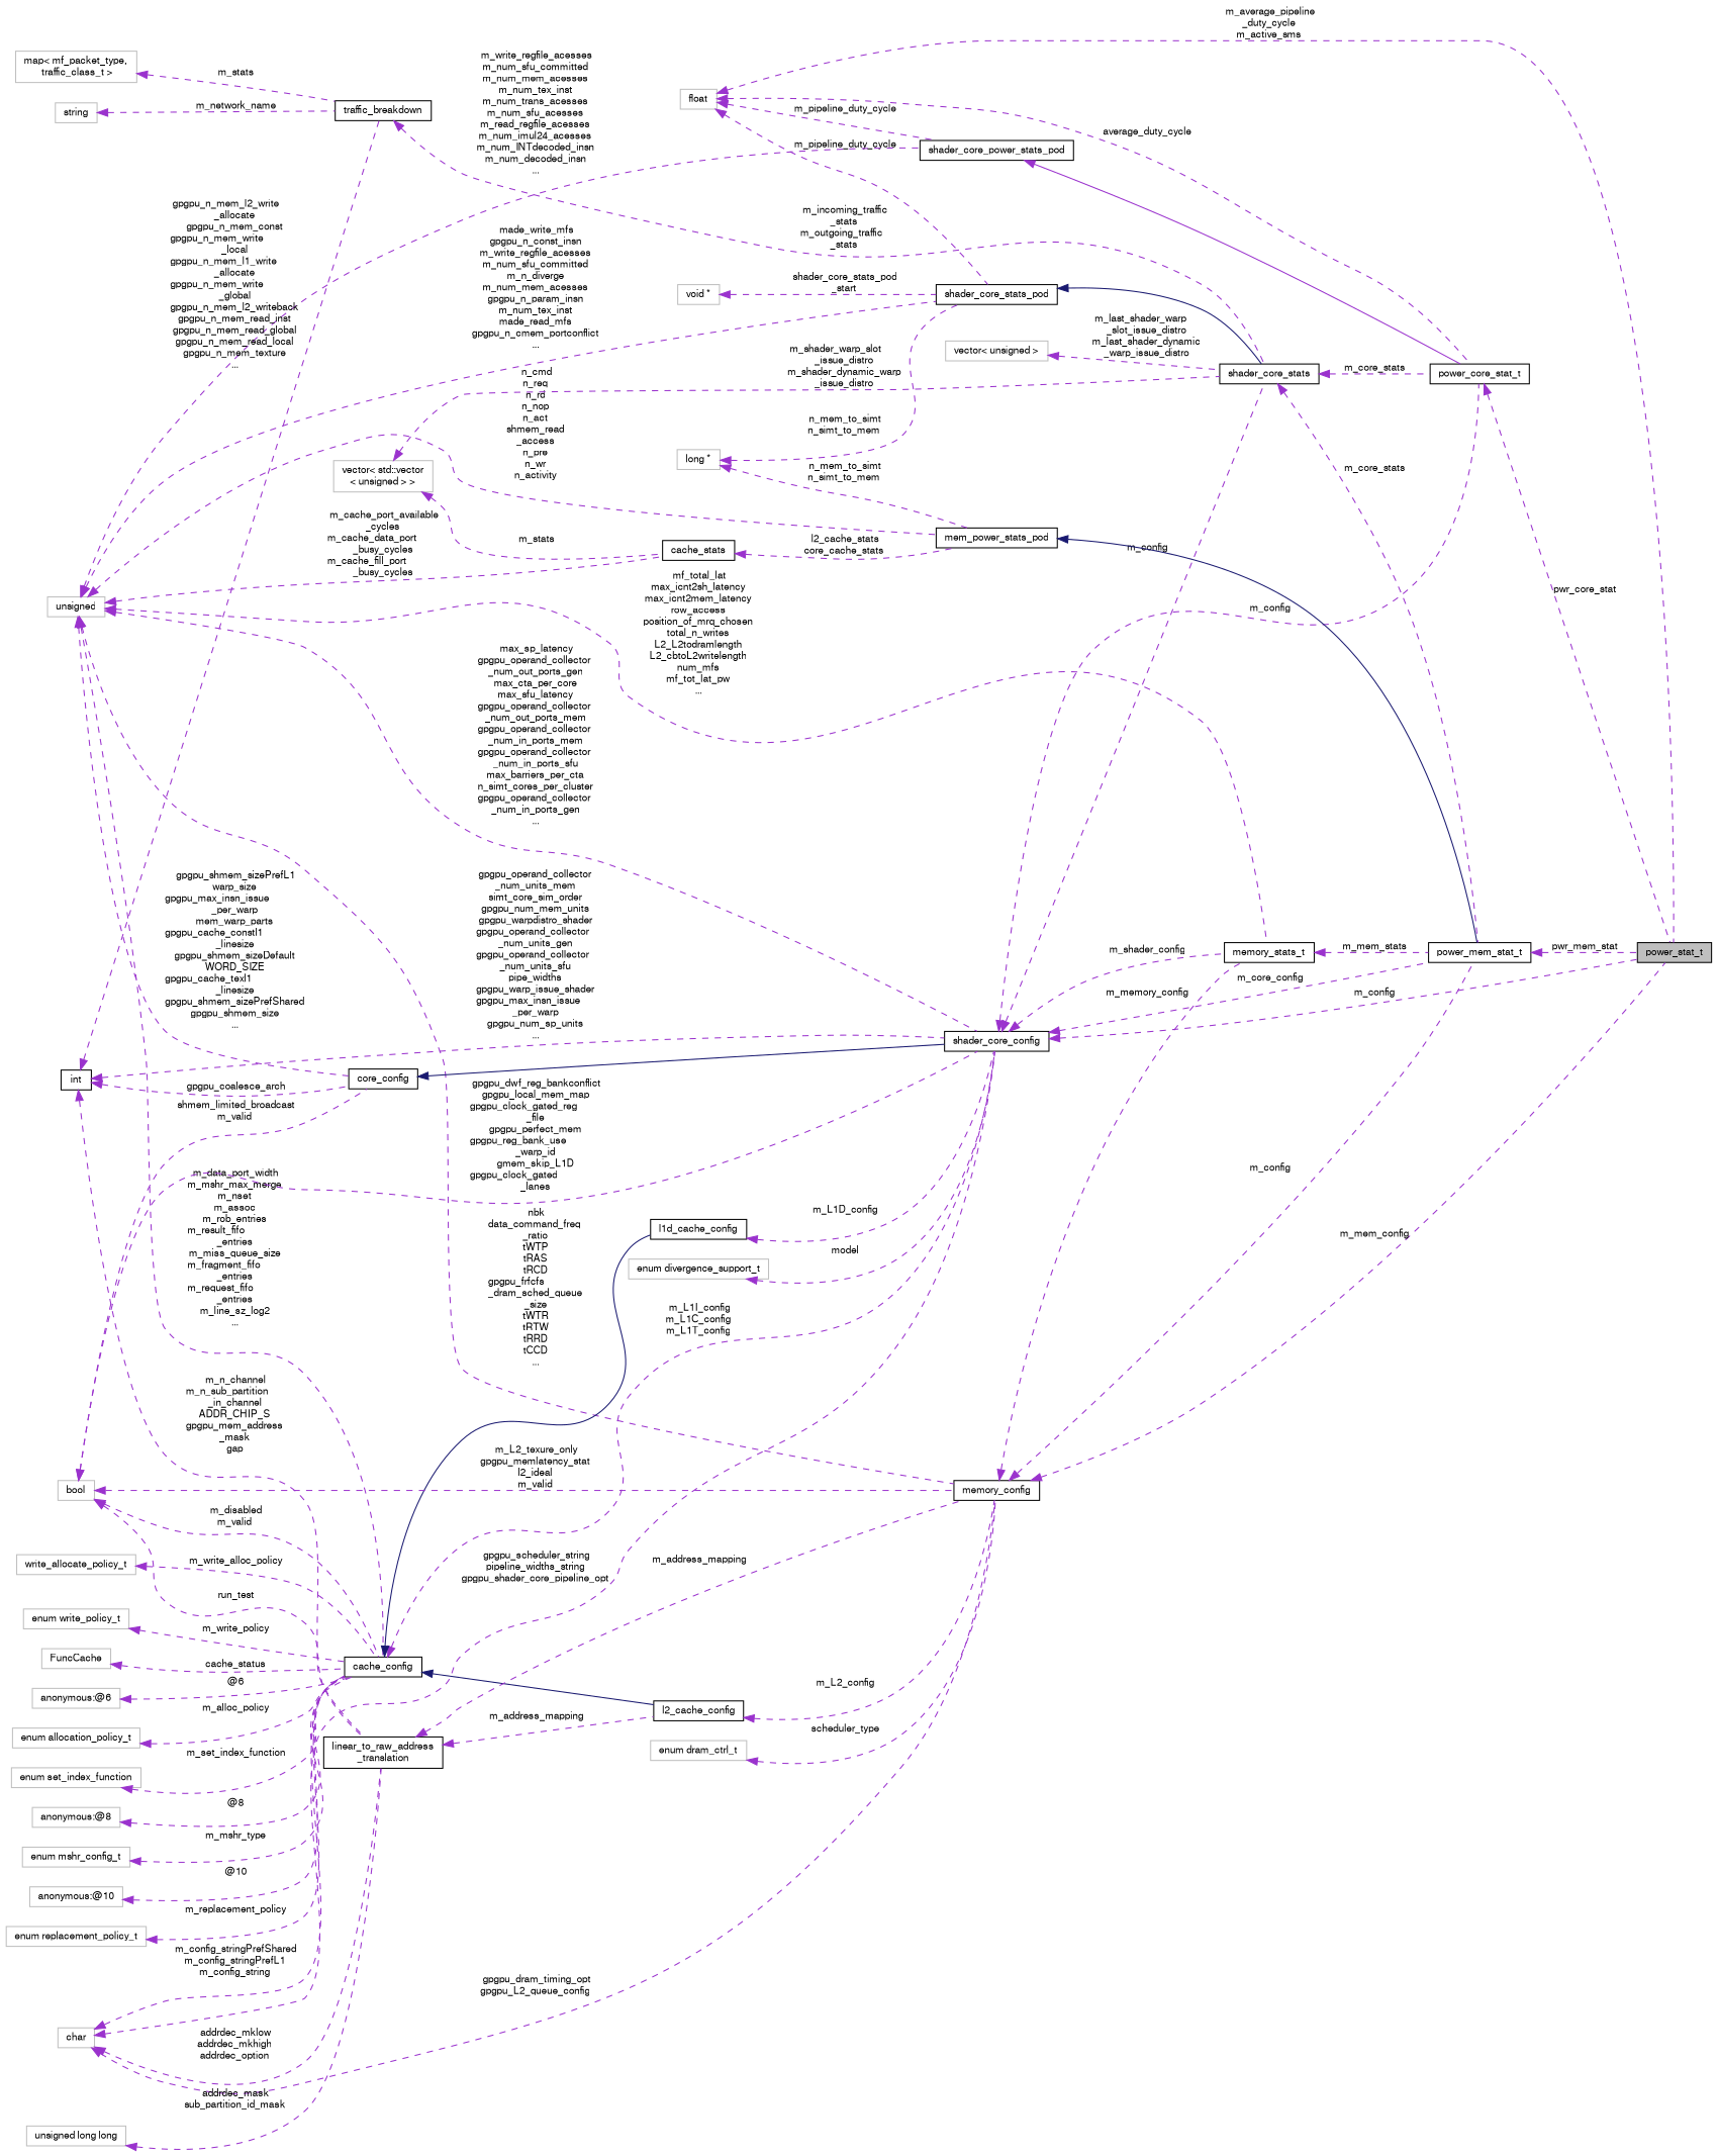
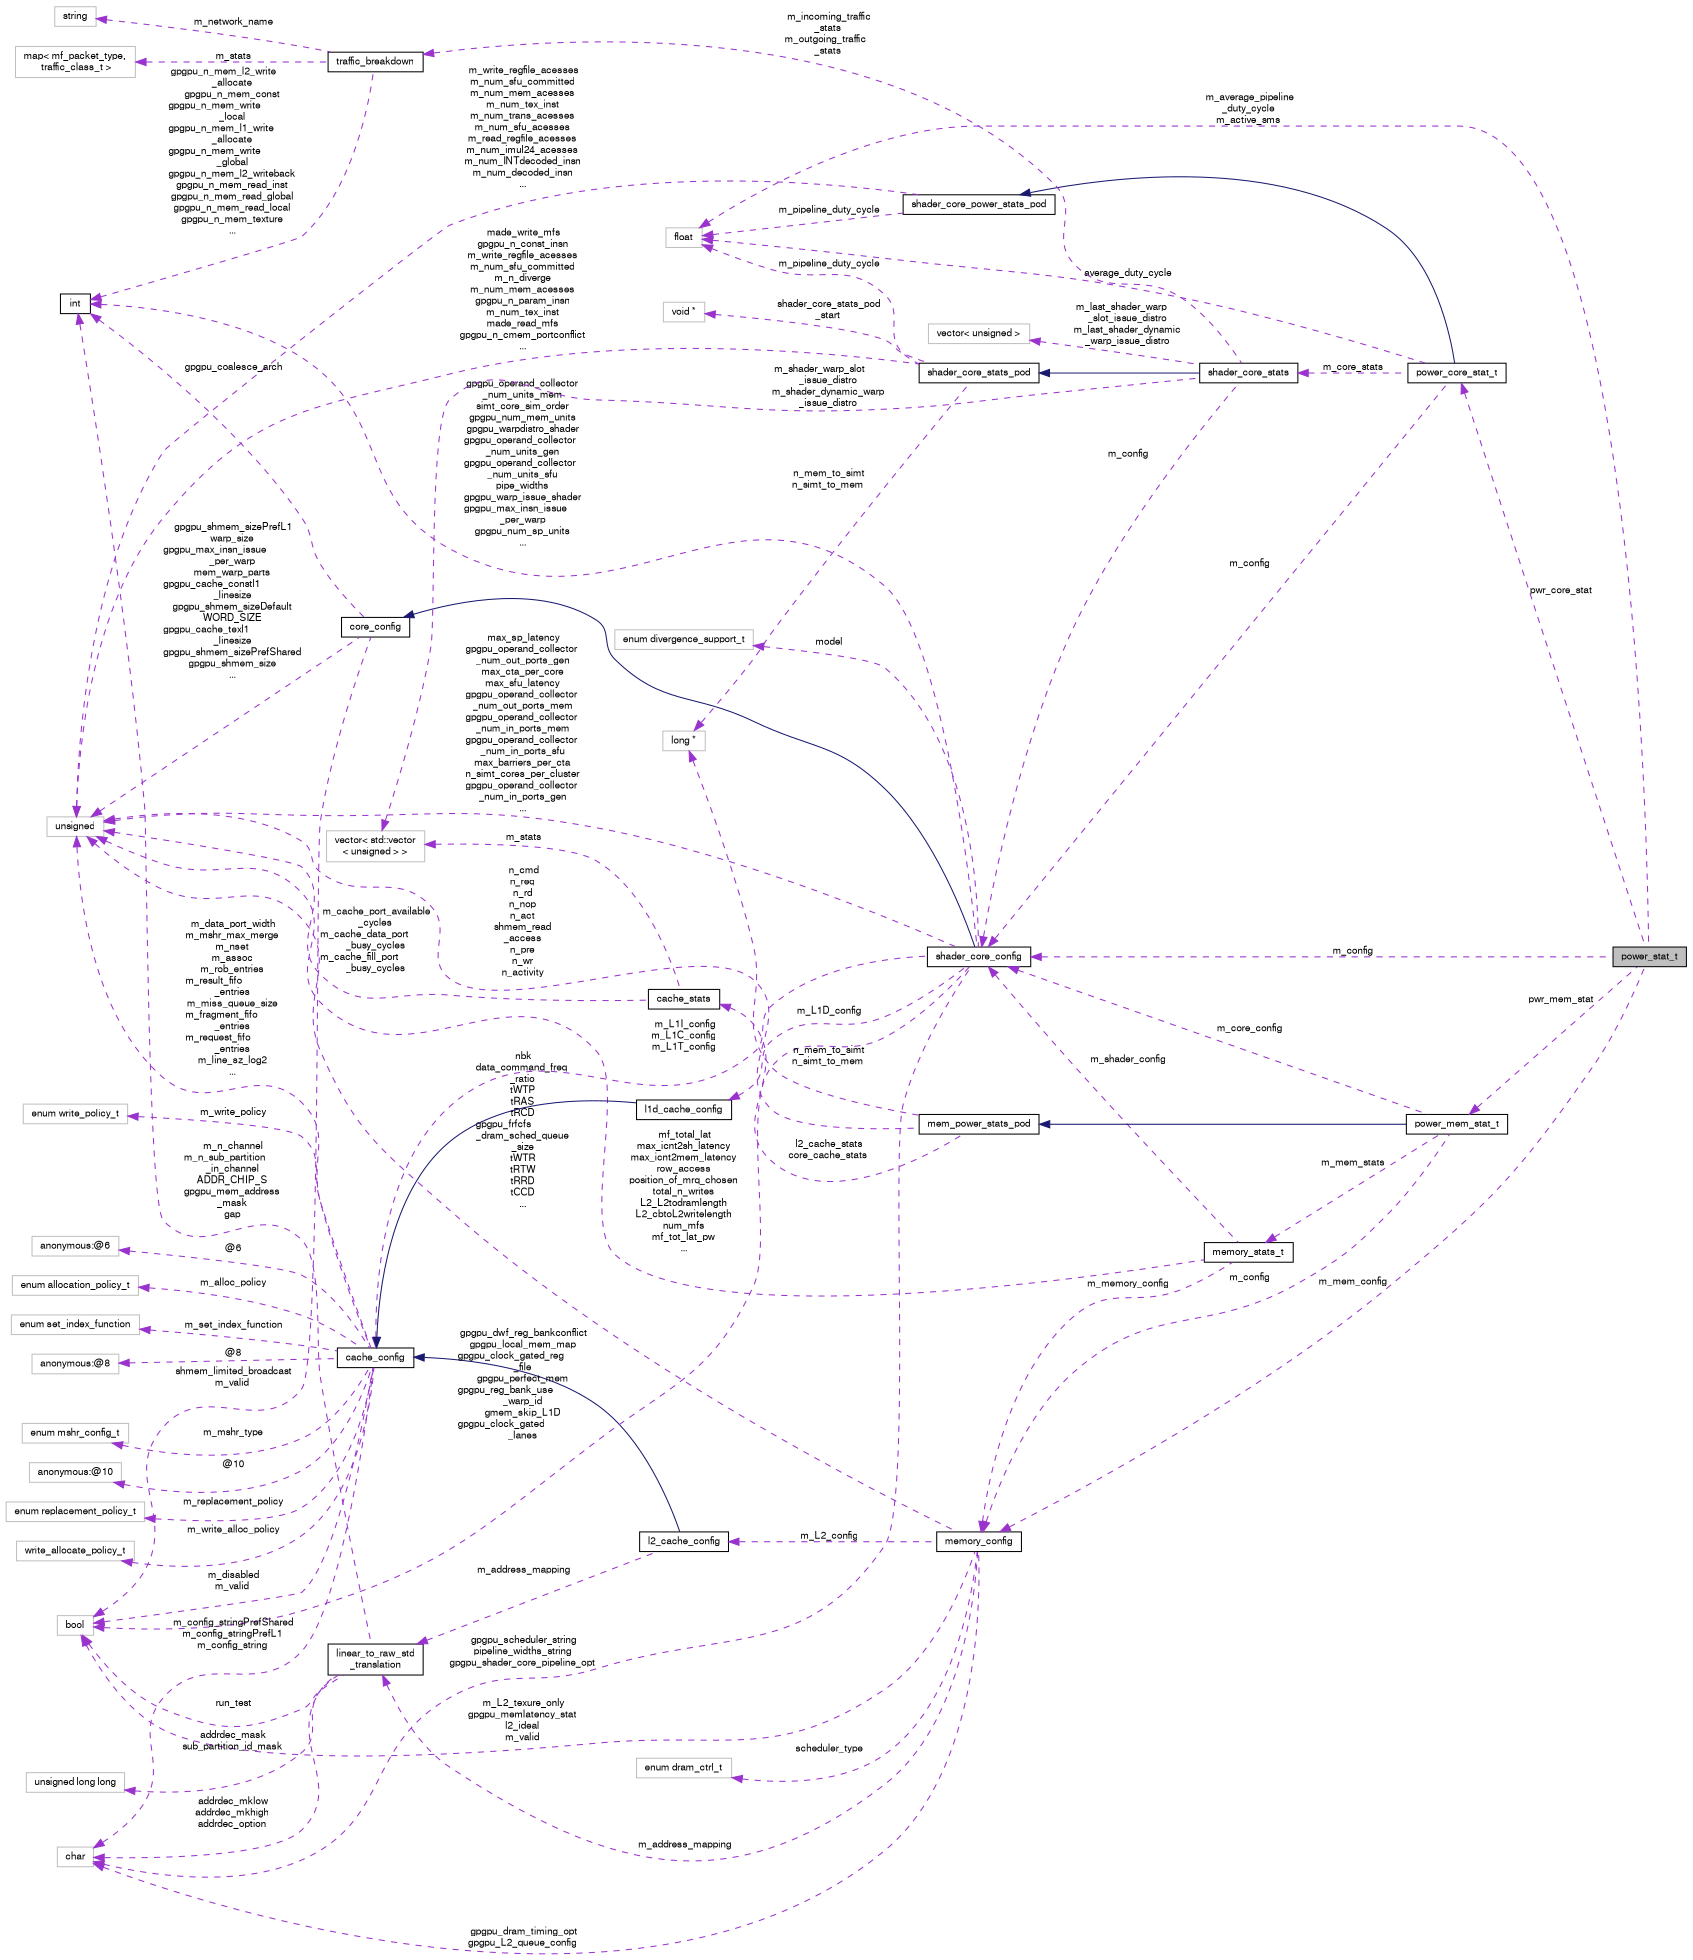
  digraph {
    rankdir=LR
    node [color=grey75 fontname=FreeSans fontsize=10 shape=record]
    edge [color=darkorchid3 dir=back fontname=FreeSans fontsize=10 labelfontname=FreeSans labelfontsize=10 style=dashed]
    n1 [color=black fillcolor=grey75 fontcolor=black height=0.2 label=power_stat_t style=filled width=0.4]
    n2 [color=black height=0.2 label=power_core_stat_t width=0.4]
    n3 [color=black height=0.2 label=shader_core_power_stats_pod width=0.4]
    n4 [height=0.2 label=float width=0.4]
    n5 [color=black height=0.2 label=shader_core_stats_pod width=0.4]
    n6 [color=black height=0.2 label=shader_core_stats width=0.4]
    n7 [height=0.2 label=unsigned width=0.4]
    n8 [color=black height=0.2 label=shader_core_config width=0.4]
    n9 [color=black height=0.2 label=core_config width=0.4]
    n10 [color=black height=0.2 label=cache_config width=0.4]
    n11 [color=black height=0.2 label=memory_config width=0.4]
    n12 [color=black height=0.2 label=mem_power_stats_pod width=0.4]
    n13 [color=black height=0.2 label=cache_stats width=0.4]
    n14 [color=black height=0.2 label=memory_stats_t width=0.4]
    n15 [color=black height=0.2 label=power_mem_stat_t width=0.4]
    n16 [color=black height=0.2 label=l1d_cache_config width=0.4]
    n17 [color=black height=0.2 label=l2_cache_config width=0.4]
    n18 [color=black height=0.2 label=int width=0.4]
-   n19 [color=black height=0.2 label="linear_to_raw_address\l_translation" width=0.4]
+   n19 [color=black height=0.2 label="linear_to_raw_std\l_translation" width=0.4]
    n20 [color=black height=0.2 label=traffic_breakdown width=0.4]
    n21 [height=0.2 label=bool width=0.4]
    n22 [height=0.2 label=char width=0.4]
    n23 [height=0.2 label=write_allocate_policy_t width=0.4]
    n24 [height=0.2 label="enum write_policy_t" width=0.4]
-   n25 [height=0.2 label=FuncCache width=0.4]
    n26 [height=0.2 label="anonymous:@6" width=0.4]
    n27 [height=0.2 label="enum allocation_policy_t" width=0.4]
    n28 [height=0.2 label="enum set_index_function" width=0.4]
    n29 [height=0.2 label="anonymous:@8" width=0.4]
    n30 [height=0.2 label="enum mshr_config_t" width=0.4]
    n31 [height=0.2 label="anonymous:@10" width=0.4]
    n32 [height=0.2 label="enum replacement_policy_t" width=0.4]
    n33 [height=0.2 label="enum divergence_support_t" width=0.4]
    n34 [height=0.2 label="long *" width=0.4]
    n35 [height=0.2 label="void *" width=0.4]
    n36 [height=0.2 label="map\< mf_packet_type,\l traffic_class_t \>" width=0.4]
    n37 [height=0.2 label=string width=0.4]
    n38 [height=0.2 label="vector\< unsigned \>" width=0.4]
    n39 [height=0.2 label="vector\< std::vector\l\< unsigned \> \>" width=0.4]
    n40 [height=0.2 label="enum dram_ctrl_t" width=0.4]
    n41 [height=0.2 label="unsigned long long" width=0.4]
    n2 -> n1 [label=" pwr_core_stat"]
-   n3 -> n2 [style=solid]
+   n3 -> n2 [color=midnightblue style=solid]
    n4 -> n1 [label=" m_average_pipeline\l_duty_cycle\nm_active_sms"]
    n4 -> n2 [label=" average_duty_cycle"]
    n4 -> n3 [label=" m_pipeline_duty_cycle"]
    n4 -> n5 [label=" m_pipeline_duty_cycle"]
    n5 -> n6 [color=midnightblue style=solid]
    n6 -> n2 [label=" m_core_stats"]
-   n6 -> n15 [label=" m_core_stats"]
    n7 -> n3 [label=" m_write_regfile_acesses\nm_num_sfu_committed\nm_num_mem_acesses\nm_num_tex_inst\nm_num_trans_acesses\nm_num_sfu_acesses\nm_read_regfile_acesses\nm_num_imul24_acesses\nm_num_INTdecoded_insn\nm_num_decoded_insn\n..."]
    n7 -> n5 [label=" made_write_mfs\ngpgpu_n_const_insn\nm_write_regfile_acesses\nm_num_sfu_committed\nm_n_diverge\nm_num_mem_acesses\ngpgpu_n_param_insn\nm_num_tex_inst\nmade_read_mfs\ngpgpu_n_cmem_portconflict\n..."]
    n7 -> n8 [label=" max_sp_latency\ngpgpu_operand_collector\l_num_out_ports_gen\nmax_cta_per_core\nmax_sfu_latency\ngpgpu_operand_collector\l_num_out_ports_mem\ngpgpu_operand_collector\l_num_in_ports_mem\ngpgpu_operand_collector\l_num_in_ports_sfu\nmax_barriers_per_cta\nn_simt_cores_per_cluster\ngpgpu_operand_collector\l_num_in_ports_gen\n..."]
    n7 -> n9 [label=" gpgpu_shmem_sizePrefL1\nwarp_size\ngpgpu_max_insn_issue\l_per_warp\nmem_warp_parts\ngpgpu_cache_constl1\l_linesize\ngpgpu_shmem_sizeDefault\nWORD_SIZE\ngpgpu_cache_texl1\l_linesize\ngpgpu_shmem_sizePrefShared\ngpgpu_shmem_size\n..."]
    n7 -> n10 [label=" m_data_port_width\nm_mshr_max_merge\nm_nset\nm_assoc\nm_rob_entries\nm_result_fifo\l_entries\nm_miss_queue_size\nm_fragment_fifo\l_entries\nm_request_fifo\l_entries\nm_line_sz_log2\n..."]
    n7 -> n11 [label=" nbk\ndata_command_freq\l_ratio\ntWTP\ntRAS\ntRCD\ngpgpu_frfcfs\l_dram_sched_queue\l_size\ntWTR\ntRTW\ntRRD\ntCCD\n..."]
    n7 -> n12 [label=" n_cmd\nn_req\nn_rd\nn_nop\nn_act\nshmem_read\l_access\nn_pre\nn_wr\nn_activity"]
    n7 -> n13 [label=" m_cache_port_available\l_cycles\nm_cache_data_port\l_busy_cycles\nm_cache_fill_port\l_busy_cycles"]
    n7 -> n14 [label=" mf_total_lat\nmax_icnt2sh_latency\nmax_icnt2mem_latency\nrow_access\nposition_of_mrq_chosen\ntotal_n_writes\nL2_L2todramlength\nL2_cbtoL2writelength\nnum_mfs\nmf_tot_lat_pw\n..."]
    n8 -> n1 [label=" m_config"]
    n8 -> n2 [label=" m_config"]
    n8 -> n6 [label=" m_config"]
    n8 -> n14 [label=" m_shader_config"]
    n8 -> n15 [label=" m_core_config"]
    n9 -> n8 [color=midnightblue style=solid]
    n10 -> n8 [label=" m_L1I_config\nm_L1C_config\nm_L1T_config"]
    n10 -> n16 [color=midnightblue style=solid]
    n10 -> n17 [color=midnightblue style=solid]
    n11 -> n1 [label=" m_mem_config"]
    n11 -> n14 [label=" m_memory_config"]
    n11 -> n15 [label=" m_config"]
    n12 -> n15 [color=midnightblue style=solid]
    n13 -> n12 [label=" l2_cache_stats\ncore_cache_stats"]
    n14 -> n15 [label=" m_mem_stats"]
    n15 -> n1 [label=" pwr_mem_stat"]
    n16 -> n8 [label=" m_L1D_config"]
    n17 -> n11 [label=" m_L2_config"]
    n18 -> n8 [label=" gpgpu_operand_collector\l_num_units_mem\nsimt_core_sim_order\ngpgpu_num_mem_units\ngpgpu_warpdistro_shader\ngpgpu_operand_collector\l_num_units_gen\ngpgpu_operand_collector\l_num_units_sfu\npipe_widths\ngpgpu_warp_issue_shader\ngpgpu_max_insn_issue\l_per_warp\ngpgpu_num_sp_units\n..."]
    n18 -> n9 [label=" gpgpu_coalesce_arch"]
    n18 -> n19 [label=" m_n_channel\nm_n_sub_partition\l_in_channel\nADDR_CHIP_S\ngpgpu_mem_address\l_mask\ngap"]
    n18 -> n20 [label=" gpgpu_n_mem_l2_write\l_allocate\ngpgpu_n_mem_const\ngpgpu_n_mem_write\l_local\ngpgpu_n_mem_l1_write\l_allocate\ngpgpu_n_mem_write\l_global\ngpgpu_n_mem_l2_writeback\ngpgpu_n_mem_read_inst\ngpgpu_n_mem_read_global\ngpgpu_n_mem_read_local\ngpgpu_n_mem_texture\n..."]
    n19 -> n11 [label=" m_address_mapping"]
    n19 -> n17 [label=" m_address_mapping"]
    n20 -> n6 [label=" m_incoming_traffic\l_stats\nm_outgoing_traffic\l_stats"]
    n21 -> n8 [label=" gpgpu_dwf_reg_bankconflict\ngpgpu_local_mem_map\ngpgpu_clock_gated_reg\l_file\ngpgpu_perfect_mem\ngpgpu_reg_bank_use\l_warp_id\ngmem_skip_L1D\ngpgpu_clock_gated\l_lanes"]
    n21 -> n9 [label=" shmem_limited_broadcast\nm_valid"]
    n21 -> n10 [label=" m_disabled\nm_valid"]
    n21 -> n11 [label=" m_L2_texure_only\ngpgpu_memlatency_stat\nl2_ideal\nm_valid"]
    n21 -> n19 [label=" run_test"]
    n22 -> n8 [label=" gpgpu_scheduler_string\npipeline_widths_string\ngpgpu_shader_core_pipeline_opt"]
    n22 -> n10 [label=" m_config_stringPrefShared\nm_config_stringPrefL1\nm_config_string"]
    n22 -> n11 [label=" gpgpu_dram_timing_opt\ngpgpu_L2_queue_config"]
    n22 -> n19 [label=" addrdec_mklow\naddrdec_mkhigh\naddrdec_option"]
    n23 -> n10 [label=" m_write_alloc_policy"]
    n24 -> n10 [label=" m_write_policy"]
-   n25 -> n10 [label=" cache_status"]
    n26 -> n10 [label=" @6"]
    n27 -> n10 [label=" m_alloc_policy"]
    n28 -> n10 [label=" m_set_index_function"]
    n29 -> n10 [label=" @8"]
    n30 -> n10 [label=" m_mshr_type"]
    n31 -> n10 [label=" @10"]
    n32 -> n10 [label=" m_replacement_policy"]
    n33 -> n8 [label=" model"]
    n34 -> n5 [label=" n_mem_to_simt\nn_simt_to_mem"]
    n34 -> n12 [label=" n_mem_to_simt\nn_simt_to_mem"]
    n35 -> n5 [label=" shader_core_stats_pod\l_start"]
    n36 -> n20 [label=" m_stats"]
    n37 -> n20 [label=" m_network_name"]
    n38 -> n6 [label=" m_last_shader_warp\l_slot_issue_distro\nm_last_shader_dynamic\l_warp_issue_distro"]
    n39 -> n6 [label=" m_shader_warp_slot\l_issue_distro\nm_shader_dynamic_warp\l_issue_distro"]
    n39 -> n13 [label=" m_stats"]
    n40 -> n11 [label=" scheduler_type"]
    n41 -> n19 [label=" addrdec_mask\nsub_partition_id_mask"]
  }
